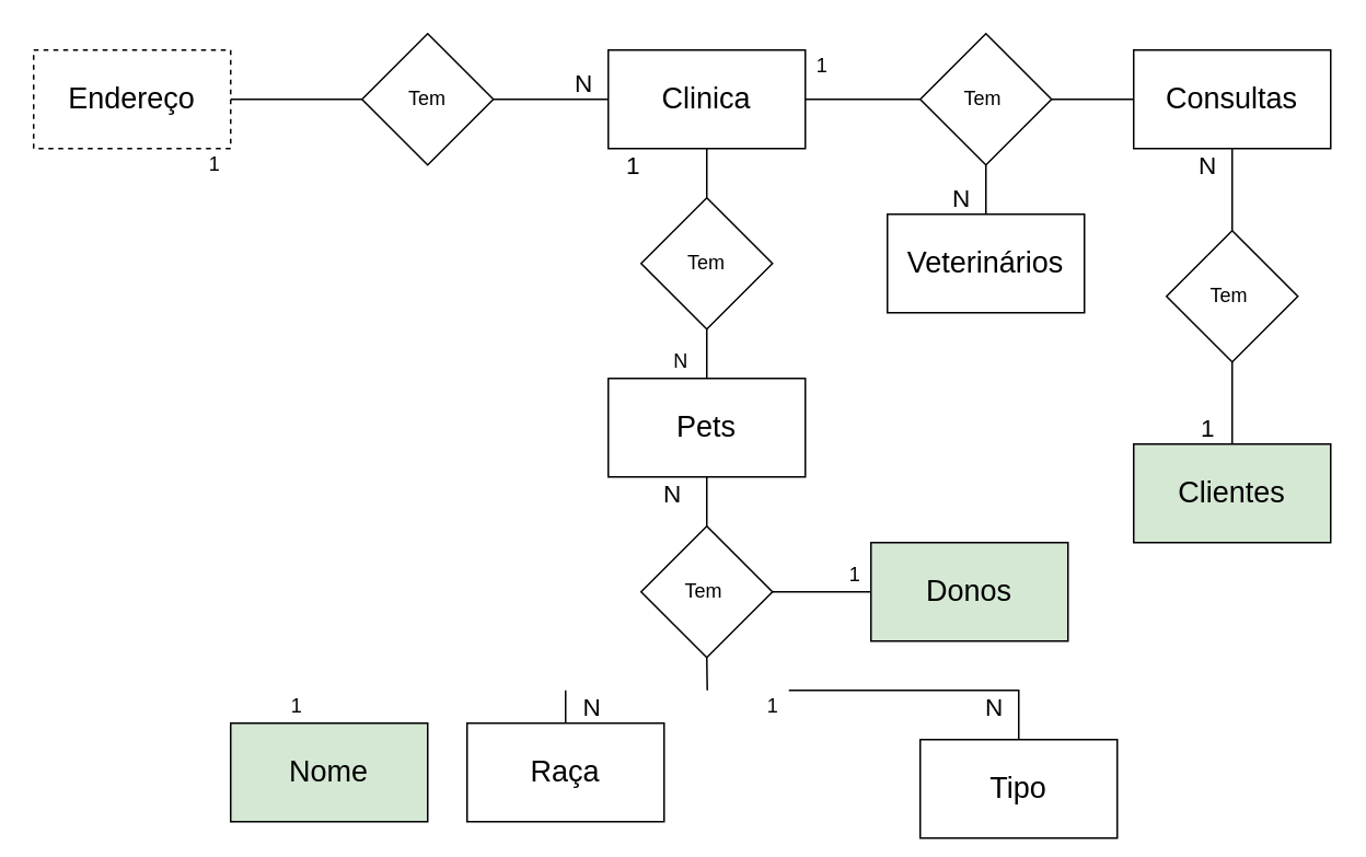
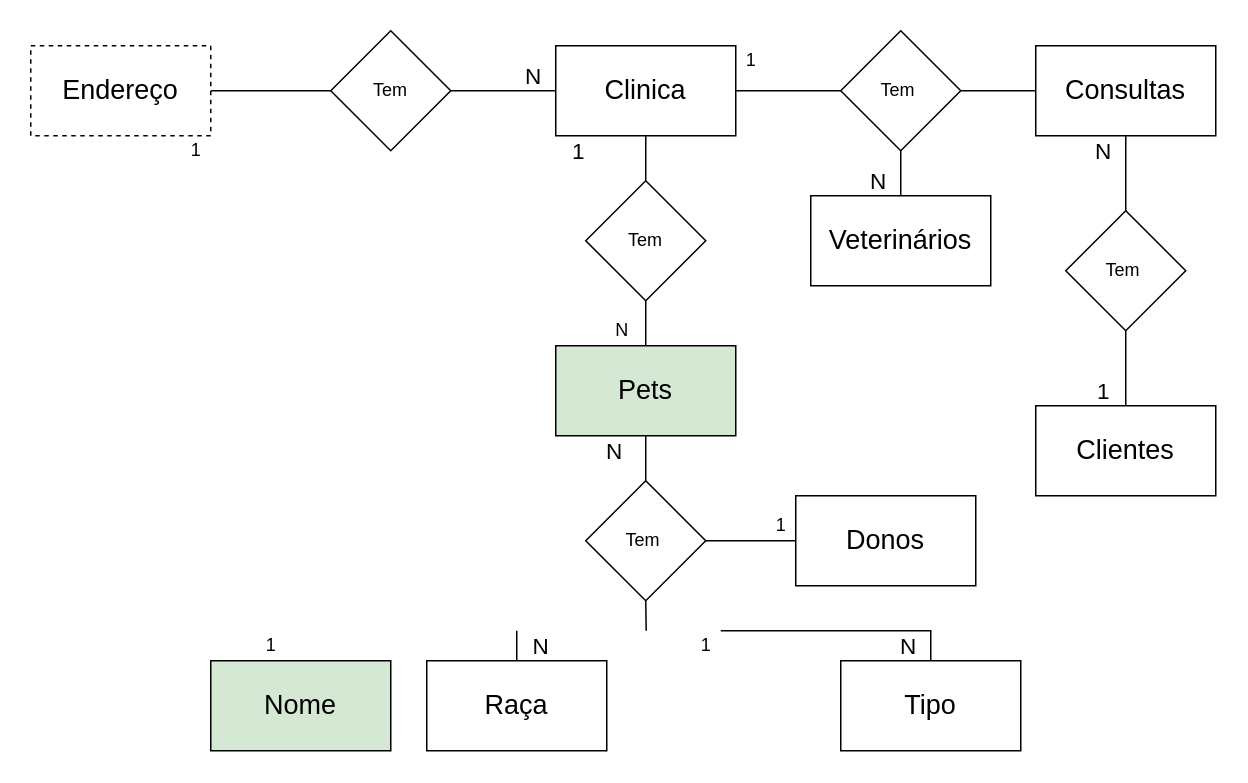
  <mxCell id="0" />
  <mxCell id="1" parent="0" />
  <mxCell id="2" style="edgeStyle=orthogonalEdgeStyle;rounded=0;orthogonalLoop=1;jettySize=auto;html=1;exitX=1;exitY=0.5;exitDx=0;exitDy=0;entryX=0;entryY=0.5;entryDx=0;entryDy=0;endArrow=none;endFill=0;" edge="1" parent="1" source="3" target="14"><mxGeometry relative="1" as="geometry" /></mxCell>
  <mxCell id="3" value="&lt;span style=&quot;font-size: 18px&quot;&gt;Endereço&lt;/span&gt;" style="rounded=0;whiteSpace=wrap;html=1;dashed=1;" vertex="1" parent="1"><mxGeometry x="20" y="30" width="120" height="60" as="geometry" /></mxCell>
  <mxCell id="4" style="edgeStyle=orthogonalEdgeStyle;rounded=0;orthogonalLoop=1;jettySize=auto;html=1;exitX=0.5;exitY=1;exitDx=0;exitDy=0;entryX=0.5;entryY=0;entryDx=0;entryDy=0;endArrow=none;endFill=0;" edge="1" parent="1" source="5" target="24"><mxGeometry relative="1" as="geometry" /></mxCell>
- <mxCell id="5" value="&lt;span style=&quot;font-size: 18px&quot;&gt;Pets&lt;/span&gt;" style="rounded=0;whiteSpace=wrap;html=1;" vertex="1" parent="1"><mxGeometry x="370" y="230" width="120" height="60" as="geometry" /></mxCell>
+ <mxCell id="5" value="&lt;span style=&quot;font-size: 18px&quot;&gt;Pets&lt;/span&gt;" style="rounded=0;whiteSpace=wrap;html=1;fillColor=#d5e8d4;" vertex="1" parent="1"><mxGeometry x="370" y="230" width="120" height="60" as="geometry" /></mxCell>
  <mxCell id="6" style="edgeStyle=orthogonalEdgeStyle;rounded=0;orthogonalLoop=1;jettySize=auto;html=1;exitX=0.5;exitY=1;exitDx=0;exitDy=0;entryX=0.5;entryY=0;entryDx=0;entryDy=0;endArrow=none;endFill=0;" edge="1" parent="1" source="8" target="19"><mxGeometry relative="1" as="geometry" /></mxCell>
  <mxCell id="7" style="edgeStyle=orthogonalEdgeStyle;rounded=0;orthogonalLoop=1;jettySize=auto;html=1;exitX=1;exitY=0.5;exitDx=0;exitDy=0;entryX=0;entryY=0.5;entryDx=0;entryDy=0;endArrow=none;endFill=0;" edge="1" parent="1" source="8" target="17"><mxGeometry relative="1" as="geometry" /></mxCell>
  <mxCell id="8" value="&lt;span style=&quot;font-size: 18px&quot;&gt;Clinica&lt;/span&gt;" style="rounded=0;whiteSpace=wrap;html=1;" vertex="1" parent="1"><mxGeometry x="370" y="30" width="120" height="60" as="geometry" /></mxCell>
- <mxCell id="9" value="&lt;font style=&quot;font-size: 18px&quot;&gt;Clientes&lt;/font&gt;" style="rounded=0;whiteSpace=wrap;html=1;fillColor=#d5e8d4;" vertex="1" parent="1"><mxGeometry x="690" y="270" width="120" height="60" as="geometry" /></mxCell>
+ <mxCell id="9" value="&lt;font style=&quot;font-size: 18px&quot;&gt;Clientes&lt;/font&gt;" style="rounded=0;whiteSpace=wrap;html=1;" vertex="1" parent="1"><mxGeometry x="690" y="270" width="120" height="60" as="geometry" /></mxCell>
  <mxCell id="10" style="edgeStyle=orthogonalEdgeStyle;rounded=0;orthogonalLoop=1;jettySize=auto;html=1;exitX=0.5;exitY=1;exitDx=0;exitDy=0;entryX=0.5;entryY=0;entryDx=0;entryDy=0;endArrow=none;endFill=0;" edge="1" parent="1" source="11" target="21"><mxGeometry relative="1" as="geometry" /></mxCell>
  <mxCell id="11" value="&lt;span style=&quot;font-size: 18px&quot;&gt;Consultas&lt;/span&gt;" style="rounded=0;whiteSpace=wrap;html=1;" vertex="1" parent="1"><mxGeometry x="690" y="30" width="120" height="60" as="geometry" /></mxCell>
  <mxCell id="12" value="&lt;span style=&quot;font-size: 18px&quot;&gt;Nome&lt;/span&gt;" style="rounded=0;whiteSpace=wrap;html=1;fillColor=#d5e8d4;" vertex="1" parent="1"><mxGeometry x="140" y="440" width="120" height="60" as="geometry" /></mxCell>
  <mxCell id="13" style="edgeStyle=orthogonalEdgeStyle;rounded=0;orthogonalLoop=1;jettySize=auto;html=1;exitX=1;exitY=0.5;exitDx=0;exitDy=0;entryX=0;entryY=0.5;entryDx=0;entryDy=0;endArrow=none;endFill=0;" edge="1" parent="1" source="14" target="8"><mxGeometry relative="1" as="geometry" /></mxCell>
  <mxCell id="14" value="Tem" style="rhombus;whiteSpace=wrap;html=1;" vertex="1" parent="1"><mxGeometry x="220" y="20" width="80" height="80" as="geometry" /></mxCell>
  <mxCell id="15" style="edgeStyle=orthogonalEdgeStyle;rounded=0;orthogonalLoop=1;jettySize=auto;html=1;exitX=1;exitY=0.5;exitDx=0;exitDy=0;entryX=0;entryY=0.5;entryDx=0;entryDy=0;endArrow=none;endFill=0;" edge="1" parent="1" source="17" target="11"><mxGeometry relative="1" as="geometry" /></mxCell>
  <mxCell id="16" style="edgeStyle=orthogonalEdgeStyle;rounded=0;orthogonalLoop=1;jettySize=auto;html=1;exitX=0.5;exitY=1;exitDx=0;exitDy=0;endArrow=none;endFill=0;" edge="1" parent="1" source="17" target="43"><mxGeometry relative="1" as="geometry"><mxPoint x="600" y="160" as="targetPoint" /></mxGeometry></mxCell>
  <mxCell id="17" value="&lt;span&gt;Tem&amp;nbsp;&lt;/span&gt;" style="rhombus;whiteSpace=wrap;html=1;" vertex="1" parent="1"><mxGeometry x="560" y="20" width="80" height="80" as="geometry" /></mxCell>
  <mxCell id="18" style="edgeStyle=orthogonalEdgeStyle;rounded=0;orthogonalLoop=1;jettySize=auto;html=1;exitX=0.5;exitY=1;exitDx=0;exitDy=0;entryX=0.5;entryY=0;entryDx=0;entryDy=0;endArrow=none;endFill=0;" edge="1" parent="1" source="19" target="5"><mxGeometry relative="1" as="geometry" /></mxCell>
  <mxCell id="19" value="Tem" style="rhombus;whiteSpace=wrap;html=1;" vertex="1" parent="1"><mxGeometry x="390" y="120" width="80" height="80" as="geometry" /></mxCell>
  <mxCell id="20" style="edgeStyle=orthogonalEdgeStyle;rounded=0;orthogonalLoop=1;jettySize=auto;html=1;exitX=0.5;exitY=1;exitDx=0;exitDy=0;entryX=0.5;entryY=0;entryDx=0;entryDy=0;endArrow=none;endFill=0;" edge="1" parent="1" source="21" target="9"><mxGeometry relative="1" as="geometry" /></mxCell>
  <mxCell id="21" value="&lt;span&gt;Tem&amp;nbsp;&lt;/span&gt;" style="rhombus;whiteSpace=wrap;html=1;" vertex="1" parent="1"><mxGeometry x="710" y="140" width="80" height="80" as="geometry" /></mxCell>
  <mxCell id="22" style="edgeStyle=orthogonalEdgeStyle;rounded=0;orthogonalLoop=1;jettySize=auto;html=1;exitX=0.5;exitY=1;exitDx=0;exitDy=0;endArrow=none;endFill=0;" edge="1" parent="1" source="24"><mxGeometry relative="1" as="geometry"><mxPoint x="430.286" y="420" as="targetPoint" /></mxGeometry></mxCell>
  <mxCell id="23" style="edgeStyle=orthogonalEdgeStyle;rounded=0;orthogonalLoop=1;jettySize=auto;html=1;exitX=1;exitY=0.5;exitDx=0;exitDy=0;endArrow=none;endFill=0;" edge="1" parent="1" source="24" target="41"><mxGeometry relative="1" as="geometry"><mxPoint x="560" y="360" as="targetPoint" /></mxGeometry></mxCell>
  <mxCell id="24" value="&lt;span&gt;Tem&amp;nbsp;&lt;/span&gt;" style="rhombus;whiteSpace=wrap;html=1;" vertex="1" parent="1"><mxGeometry x="390" y="320" width="80" height="80" as="geometry" /></mxCell>
  <mxCell id="25" value="1" style="text;html=1;align=center;verticalAlign=middle;resizable=0;points=[];autosize=1;" vertex="1" parent="1"><mxGeometry x="120" y="90" width="20" height="20" as="geometry" /></mxCell>
  <mxCell id="26" value="&lt;span style=&quot;font-size: 15px&quot;&gt;N&lt;/span&gt;" style="text;html=1;align=center;verticalAlign=middle;resizable=0;points=[];autosize=1;" vertex="1" parent="1"><mxGeometry x="340" y="40" width="30" height="20" as="geometry" /></mxCell>
  <mxCell id="27" value="&lt;span style=&quot;font-size: 15px&quot;&gt;1&lt;/span&gt;" style="text;html=1;align=center;verticalAlign=middle;resizable=0;points=[];autosize=1;" vertex="1" parent="1"><mxGeometry x="375" y="90" width="20" height="20" as="geometry" /></mxCell>
  <mxCell id="28" value="N" style="text;html=1;align=center;verticalAlign=middle;resizable=0;points=[];autosize=1;" vertex="1" parent="1"><mxGeometry x="404" y="210" width="20" height="20" as="geometry" /></mxCell>
  <mxCell id="29" value="1" style="text;html=1;align=center;verticalAlign=middle;resizable=0;points=[];autosize=1;" vertex="1" parent="1"><mxGeometry x="170" y="420" width="20" height="20" as="geometry" /></mxCell>
  <mxCell id="30" value="&lt;font style=&quot;font-size: 15px&quot;&gt;N&lt;/font&gt;" style="text;html=1;align=center;verticalAlign=middle;resizable=0;points=[];autosize=1;" vertex="1" parent="1"><mxGeometry x="394" y="290" width="30" height="20" as="geometry" /></mxCell>
  <mxCell id="31" value="&lt;font style=&quot;font-size: 15px&quot;&gt;N&lt;/font&gt;" style="text;html=1;align=center;verticalAlign=middle;resizable=0;points=[];autosize=1;" vertex="1" parent="1"><mxGeometry x="720" y="90" width="30" height="20" as="geometry" /></mxCell>
  <mxCell id="32" value="1" style="text;html=1;align=center;verticalAlign=middle;resizable=0;points=[];autosize=1;" vertex="1" parent="1"><mxGeometry x="490" y="30" width="20" height="20" as="geometry" /></mxCell>
  <mxCell id="33" value="&lt;span style=&quot;font-size: 15px&quot;&gt;1&lt;/span&gt;" style="text;html=1;align=center;verticalAlign=middle;resizable=0;points=[];autosize=1;" vertex="1" parent="1"><mxGeometry x="725" y="250" width="20" height="20" as="geometry" /></mxCell>
  <mxCell id="34" style="edgeStyle=orthogonalEdgeStyle;rounded=0;orthogonalLoop=1;jettySize=auto;html=1;exitX=0.5;exitY=0;exitDx=0;exitDy=0;endArrow=none;endFill=0;" edge="1" parent="1" source="35"><mxGeometry relative="1" as="geometry"><mxPoint x="344" y="420" as="targetPoint" /></mxGeometry></mxCell>
  <mxCell id="35" value="&lt;span style=&quot;font-size: 18px&quot;&gt;Raça&lt;/span&gt;" style="rounded=0;whiteSpace=wrap;html=1;" vertex="1" parent="1"><mxGeometry x="284" y="440" width="120" height="60" as="geometry" /></mxCell>
  <mxCell id="36" style="edgeStyle=orthogonalEdgeStyle;rounded=0;orthogonalLoop=1;jettySize=auto;html=1;exitX=0.5;exitY=0;exitDx=0;exitDy=0;endArrow=none;endFill=0;" edge="1" parent="1" source="37"><mxGeometry relative="1" as="geometry"><mxPoint x="480" y="420" as="targetPoint" /><Array as="points"><mxPoint x="620" y="420" /><mxPoint x="480" y="420" /></Array></mxGeometry></mxCell>
- <mxCell id="37" value="&lt;span style=&quot;font-size: 18px&quot;&gt;Tipo&lt;/span&gt;" style="rounded=0;whiteSpace=wrap;html=1;" vertex="1" parent="1"><mxGeometry x="560" y="450" width="120" height="60" as="geometry" /></mxCell>
+ <mxCell id="37" value="&lt;span style=&quot;font-size: 18px&quot;&gt;Tipo&lt;/span&gt;" style="rounded=0;whiteSpace=wrap;html=1;" vertex="1" parent="1"><mxGeometry x="560" y="440" width="120" height="60" as="geometry" /></mxCell>
  <mxCell id="38" value="1" style="text;html=1;align=center;verticalAlign=middle;resizable=0;points=[];autosize=1;" vertex="1" parent="1"><mxGeometry x="460" y="420" width="20" height="20" as="geometry" /></mxCell>
  <mxCell id="39" value="&lt;font style=&quot;font-size: 15px&quot;&gt;N&lt;/font&gt;" style="text;html=1;align=center;verticalAlign=middle;resizable=0;points=[];autosize=1;" vertex="1" parent="1"><mxGeometry x="345" y="420" width="30" height="20" as="geometry" /></mxCell>
  <mxCell id="40" value="&lt;font style=&quot;font-size: 15px&quot;&gt;N&lt;/font&gt;" style="text;html=1;align=center;verticalAlign=middle;resizable=0;points=[];autosize=1;" vertex="1" parent="1"><mxGeometry x="590" y="420" width="30" height="20" as="geometry" /></mxCell>
- <mxCell id="41" value="&lt;font style=&quot;font-size: 18px&quot;&gt;Donos&lt;/font&gt;" style="rounded=0;whiteSpace=wrap;html=1;fillColor=#d5e8d4;" vertex="1" parent="1"><mxGeometry x="530" y="330" width="120" height="60" as="geometry" /></mxCell>
+ <mxCell id="41" value="&lt;font style=&quot;font-size: 18px&quot;&gt;Donos&lt;/font&gt;" style="rounded=0;whiteSpace=wrap;html=1;" vertex="1" parent="1"><mxGeometry x="530" y="330" width="120" height="60" as="geometry" /></mxCell>
  <mxCell id="42" value="1" style="text;html=1;align=center;verticalAlign=middle;resizable=0;points=[];autosize=1;" vertex="1" parent="1"><mxGeometry x="510" y="340" width="20" height="20" as="geometry" /></mxCell>
  <mxCell id="43" value="&lt;font style=&quot;font-size: 18px&quot;&gt;Veterinários&lt;/font&gt;" style="rounded=0;whiteSpace=wrap;html=1;" vertex="1" parent="1"><mxGeometry x="540" y="130" width="120" height="60" as="geometry" /></mxCell>
  <mxCell id="44" value="&lt;span style=&quot;font-size: 15px&quot;&gt;N&lt;/span&gt;" style="text;html=1;align=center;verticalAlign=middle;resizable=0;points=[];autosize=1;" vertex="1" parent="1"><mxGeometry x="570" y="110" width="30" height="20" as="geometry" /></mxCell>
